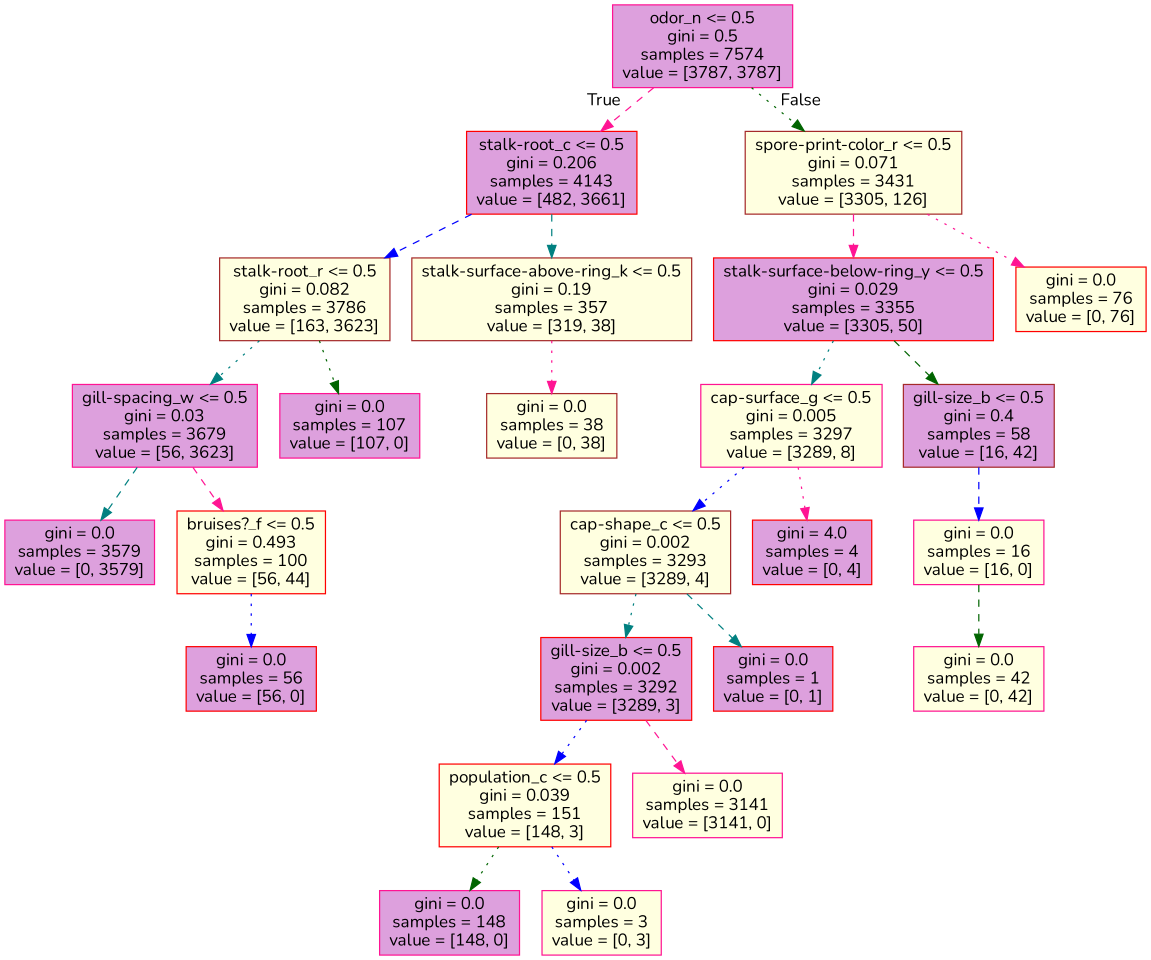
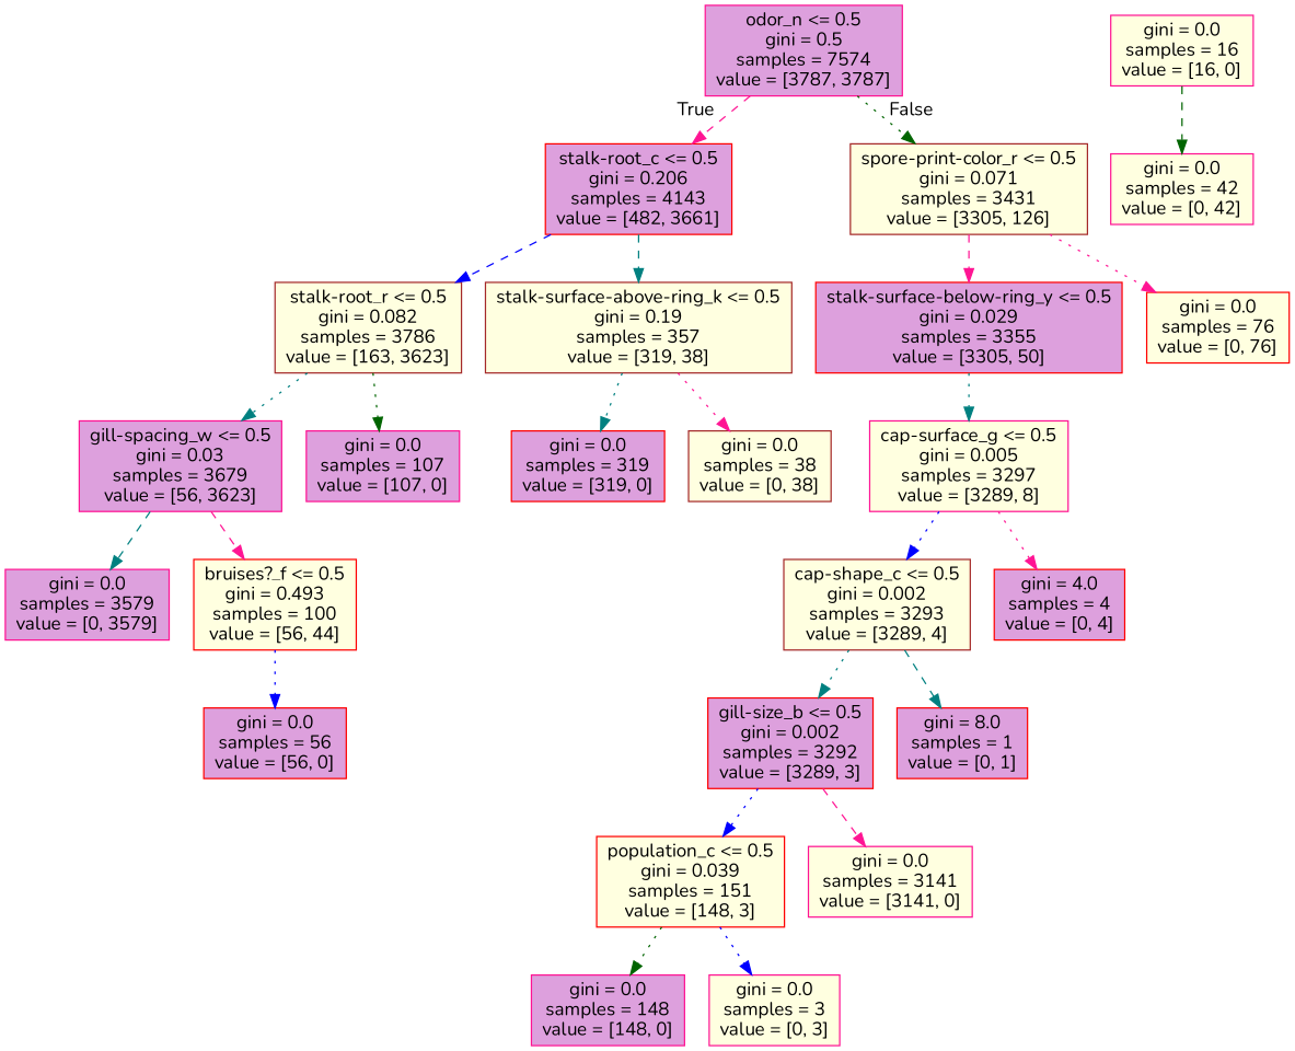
  digraph {
    fontname=Nunito
    node [color=deeppink fillcolor=plum fontname=Nunito shape=box style=filled]
    edge [color=deeppink fontname=Nunito style=dotted]
    n1 [label="odor_n <= 0.5\ngini = 0.5\nsamples = 7574\nvalue = [3787, 3787]"]
    n2 [color=red label="stalk-root_c <= 0.5\ngini = 0.206\nsamples = 4143\nvalue = [482, 3661]"]
    n3 [color=brown fillcolor=lightyellow label="spore-print-color_r <= 0.5\ngini = 0.071\nsamples = 3431\nvalue = [3305, 126]"]
    n4 [color=brown fillcolor=lightyellow label="stalk-root_r <= 0.5\ngini = 0.082\nsamples = 3786\nvalue = [163, 3623]"]
    n5 [color=brown fillcolor=lightyellow label="stalk-surface-above-ring_k <= 0.5\ngini = 0.19\nsamples = 357\nvalue = [319, 38]"]
    n6 [color=red label="stalk-surface-below-ring_y <= 0.5\ngini = 0.029\nsamples = 3355\nvalue = [3305, 50]"]
    n7 [color=red fillcolor=lightyellow label="gini = 0.0\nsamples = 76\nvalue = [0, 76]"]
    n8 [label="gill-spacing_w <= 0.5\ngini = 0.03\nsamples = 3679\nvalue = [56, 3623]"]
    n9 [label="gini = 0.0\nsamples = 107\nvalue = [107, 0]"]
+   n10 [color=red label="gini = 0.0\nsamples = 319\nvalue = [319, 0]"]
    n11 [color=brown fillcolor=lightyellow label="gini = 0.0\nsamples = 38\nvalue = [0, 38]"]
    n12 [label="gini = 0.0\nsamples = 3579\nvalue = [0, 3579]"]
    n13 [color=red fillcolor=lightyellow label="bruises?_f <= 0.5\ngini = 0.493\nsamples = 100\nvalue = [56, 44]"]
    n14 [color=red label="gini = 0.0\nsamples = 56\nvalue = [56, 0]"]
    n15 [fillcolor=lightyellow label="cap-surface_g <= 0.5\ngini = 0.005\nsamples = 3297\nvalue = [3289, 8]"]
-   n16 [color=brown label="gill-size_b <= 0.5\ngini = 0.4\nsamples = 58\nvalue = [16, 42]"]
    n17 [color=brown fillcolor=lightyellow label="cap-shape_c <= 0.5\ngini = 0.002\nsamples = 3293\nvalue = [3289, 4]"]
    n18 [color=red label="gini = 4.0\nsamples = 4\nvalue = [0, 4]"]
    n19 [fillcolor=lightyellow label="gini = 0.0\nsamples = 16\nvalue = [16, 0]"]
    n20 [color=red label="gill-size_b <= 0.5\ngini = 0.002\nsamples = 3292\nvalue = [3289, 3]"]
-   n21 [color=red label="gini = 0.0\nsamples = 1\nvalue = [0, 1]"]
+   n21 [color=red label="gini = 8.0\nsamples = 1\nvalue = [0, 1]"]
    n22 [color=red fillcolor=lightyellow label="population_c <= 0.5\ngini = 0.039\nsamples = 151\nvalue = [148, 3]"]
    n23 [fillcolor=lightyellow label="gini = 0.0\nsamples = 3141\nvalue = [3141, 0]"]
    n24 [label="gini = 0.0\nsamples = 148\nvalue = [148, 0]"]
    n25 [fillcolor=lightyellow label="gini = 0.0\nsamples = 3\nvalue = [0, 3]"]
    n26 [fillcolor=lightyellow label="gini = 0.0\nsamples = 42\nvalue = [0, 42]"]
    n1 -> n2 [headlabel=True labelangle=45 labeldistance=2.5 style=dashed]
    n1 -> n3 [color=darkgreen headlabel=False labelangle=-45 labeldistance=2.5]
    n2 -> n4 [color=blue style=dashed]
    n2 -> n5 [color=teal style=dashed]
    n3 -> n6 [style=dashed]
    n3 -> n7
    n4 -> n8 [color=teal]
    n4 -> n9 [color=darkgreen]
+   n5 -> n10 [color=teal]
    n5 -> n11
    n6 -> n15 [color=teal]
-   n6 -> n16 [color=darkgreen style=dashed]
    n8 -> n12 [color=teal style=dashed]
    n8 -> n13 [style=dashed]
    n13 -> n14 [color=blue]
    n15 -> n17 [color=blue]
    n15 -> n18
-   n16 -> n19 [color=blue style=dashed]
    n17 -> n20 [color=teal]
    n17 -> n21 [color=teal style=dashed]
    n19 -> n26 [color=darkgreen style=dashed]
    n20 -> n22 [color=blue]
    n20 -> n23 [style=dashed]
    n22 -> n24 [color=darkgreen]
    n22 -> n25 [color=blue]
  }
